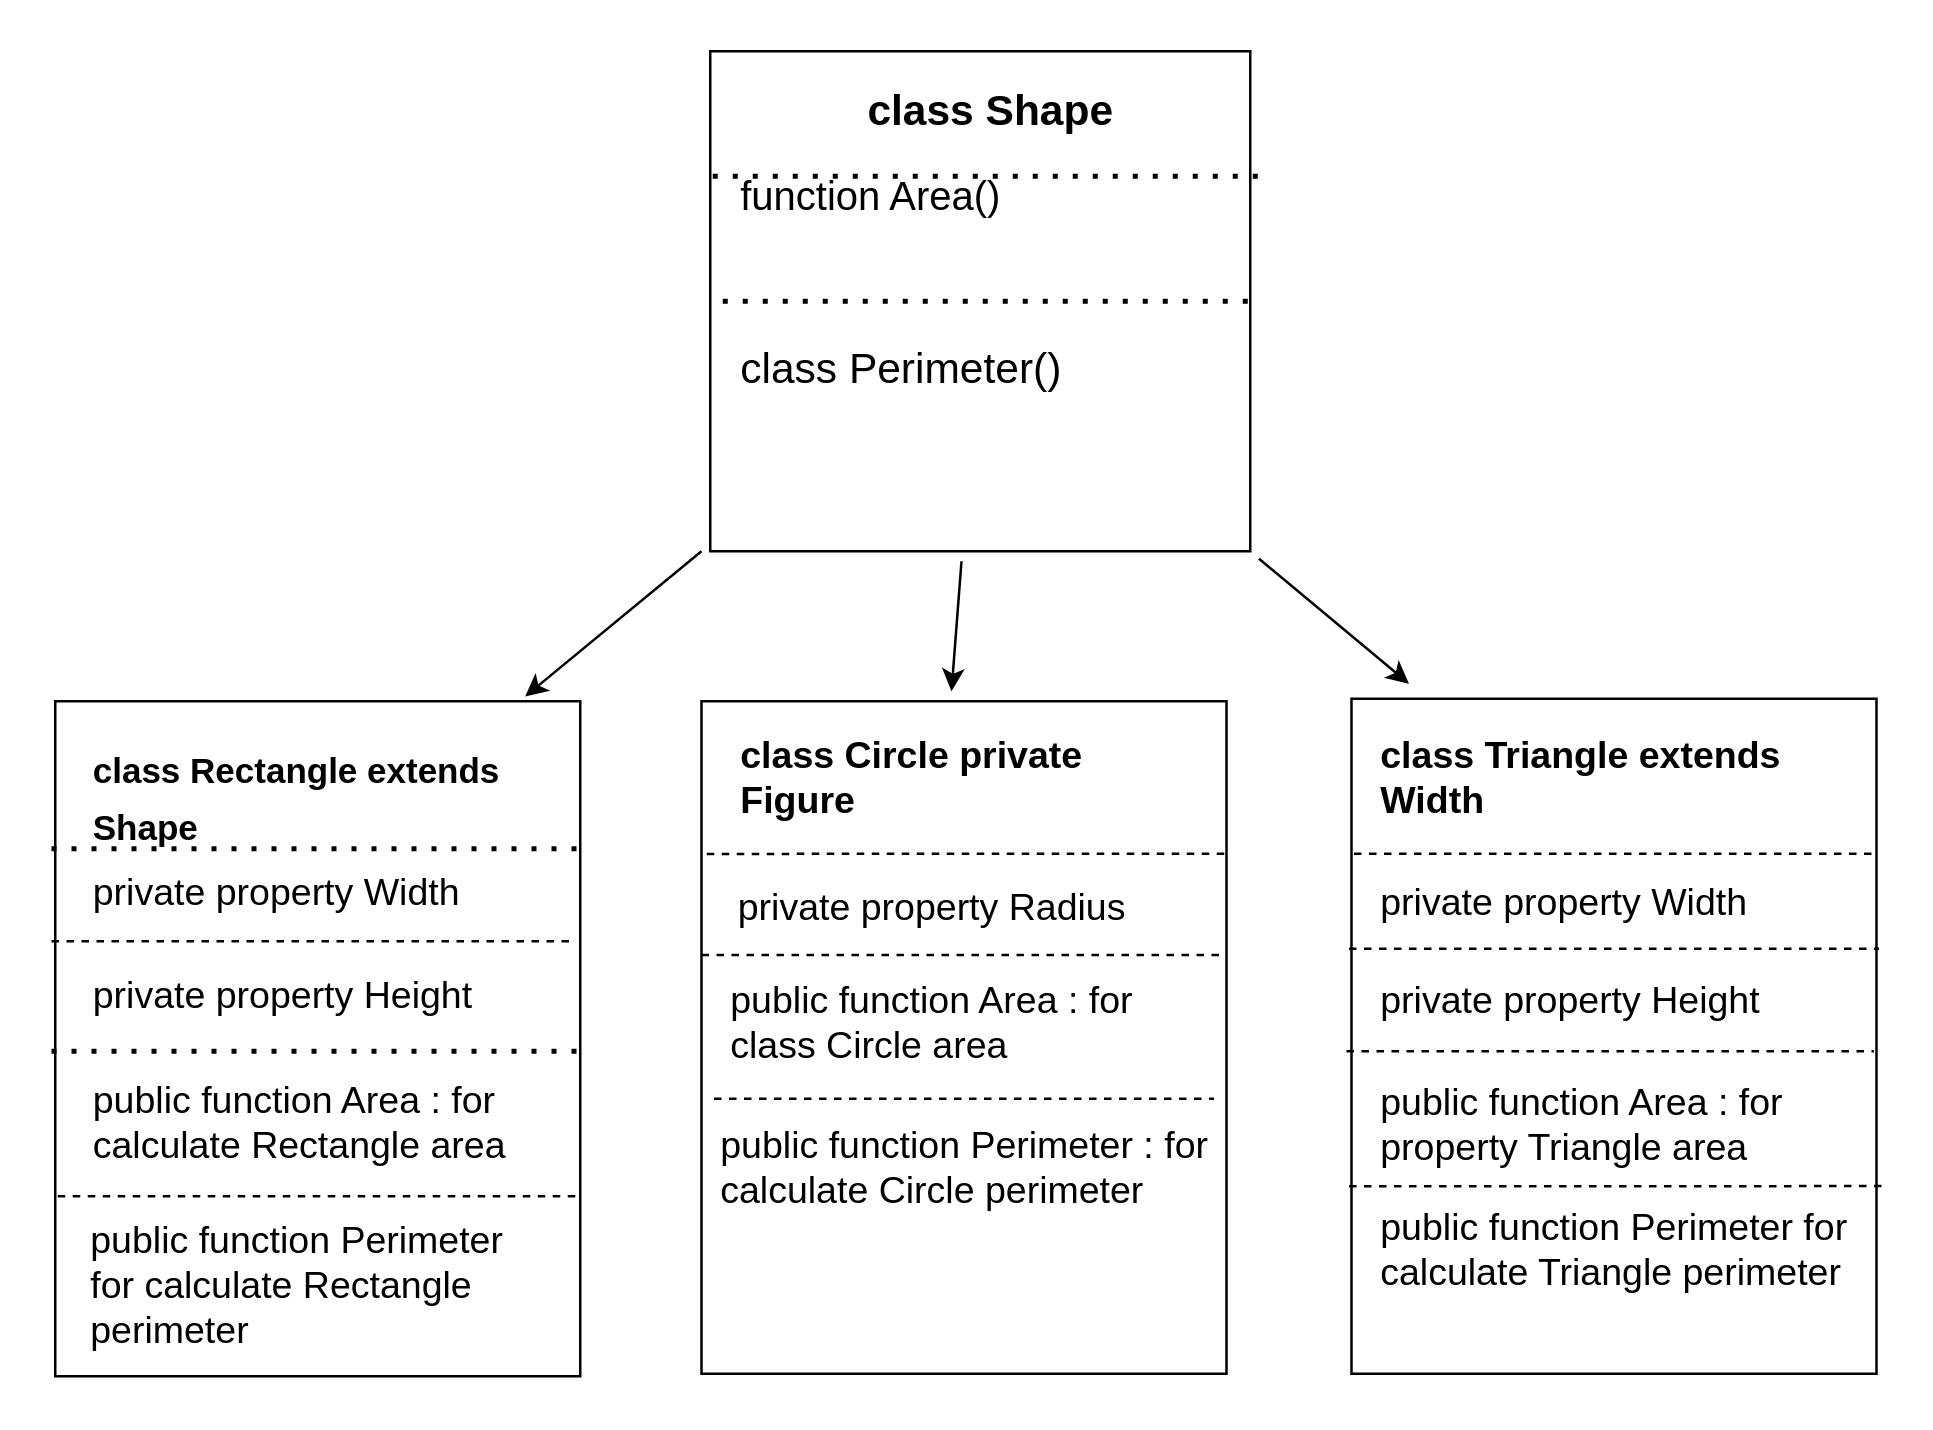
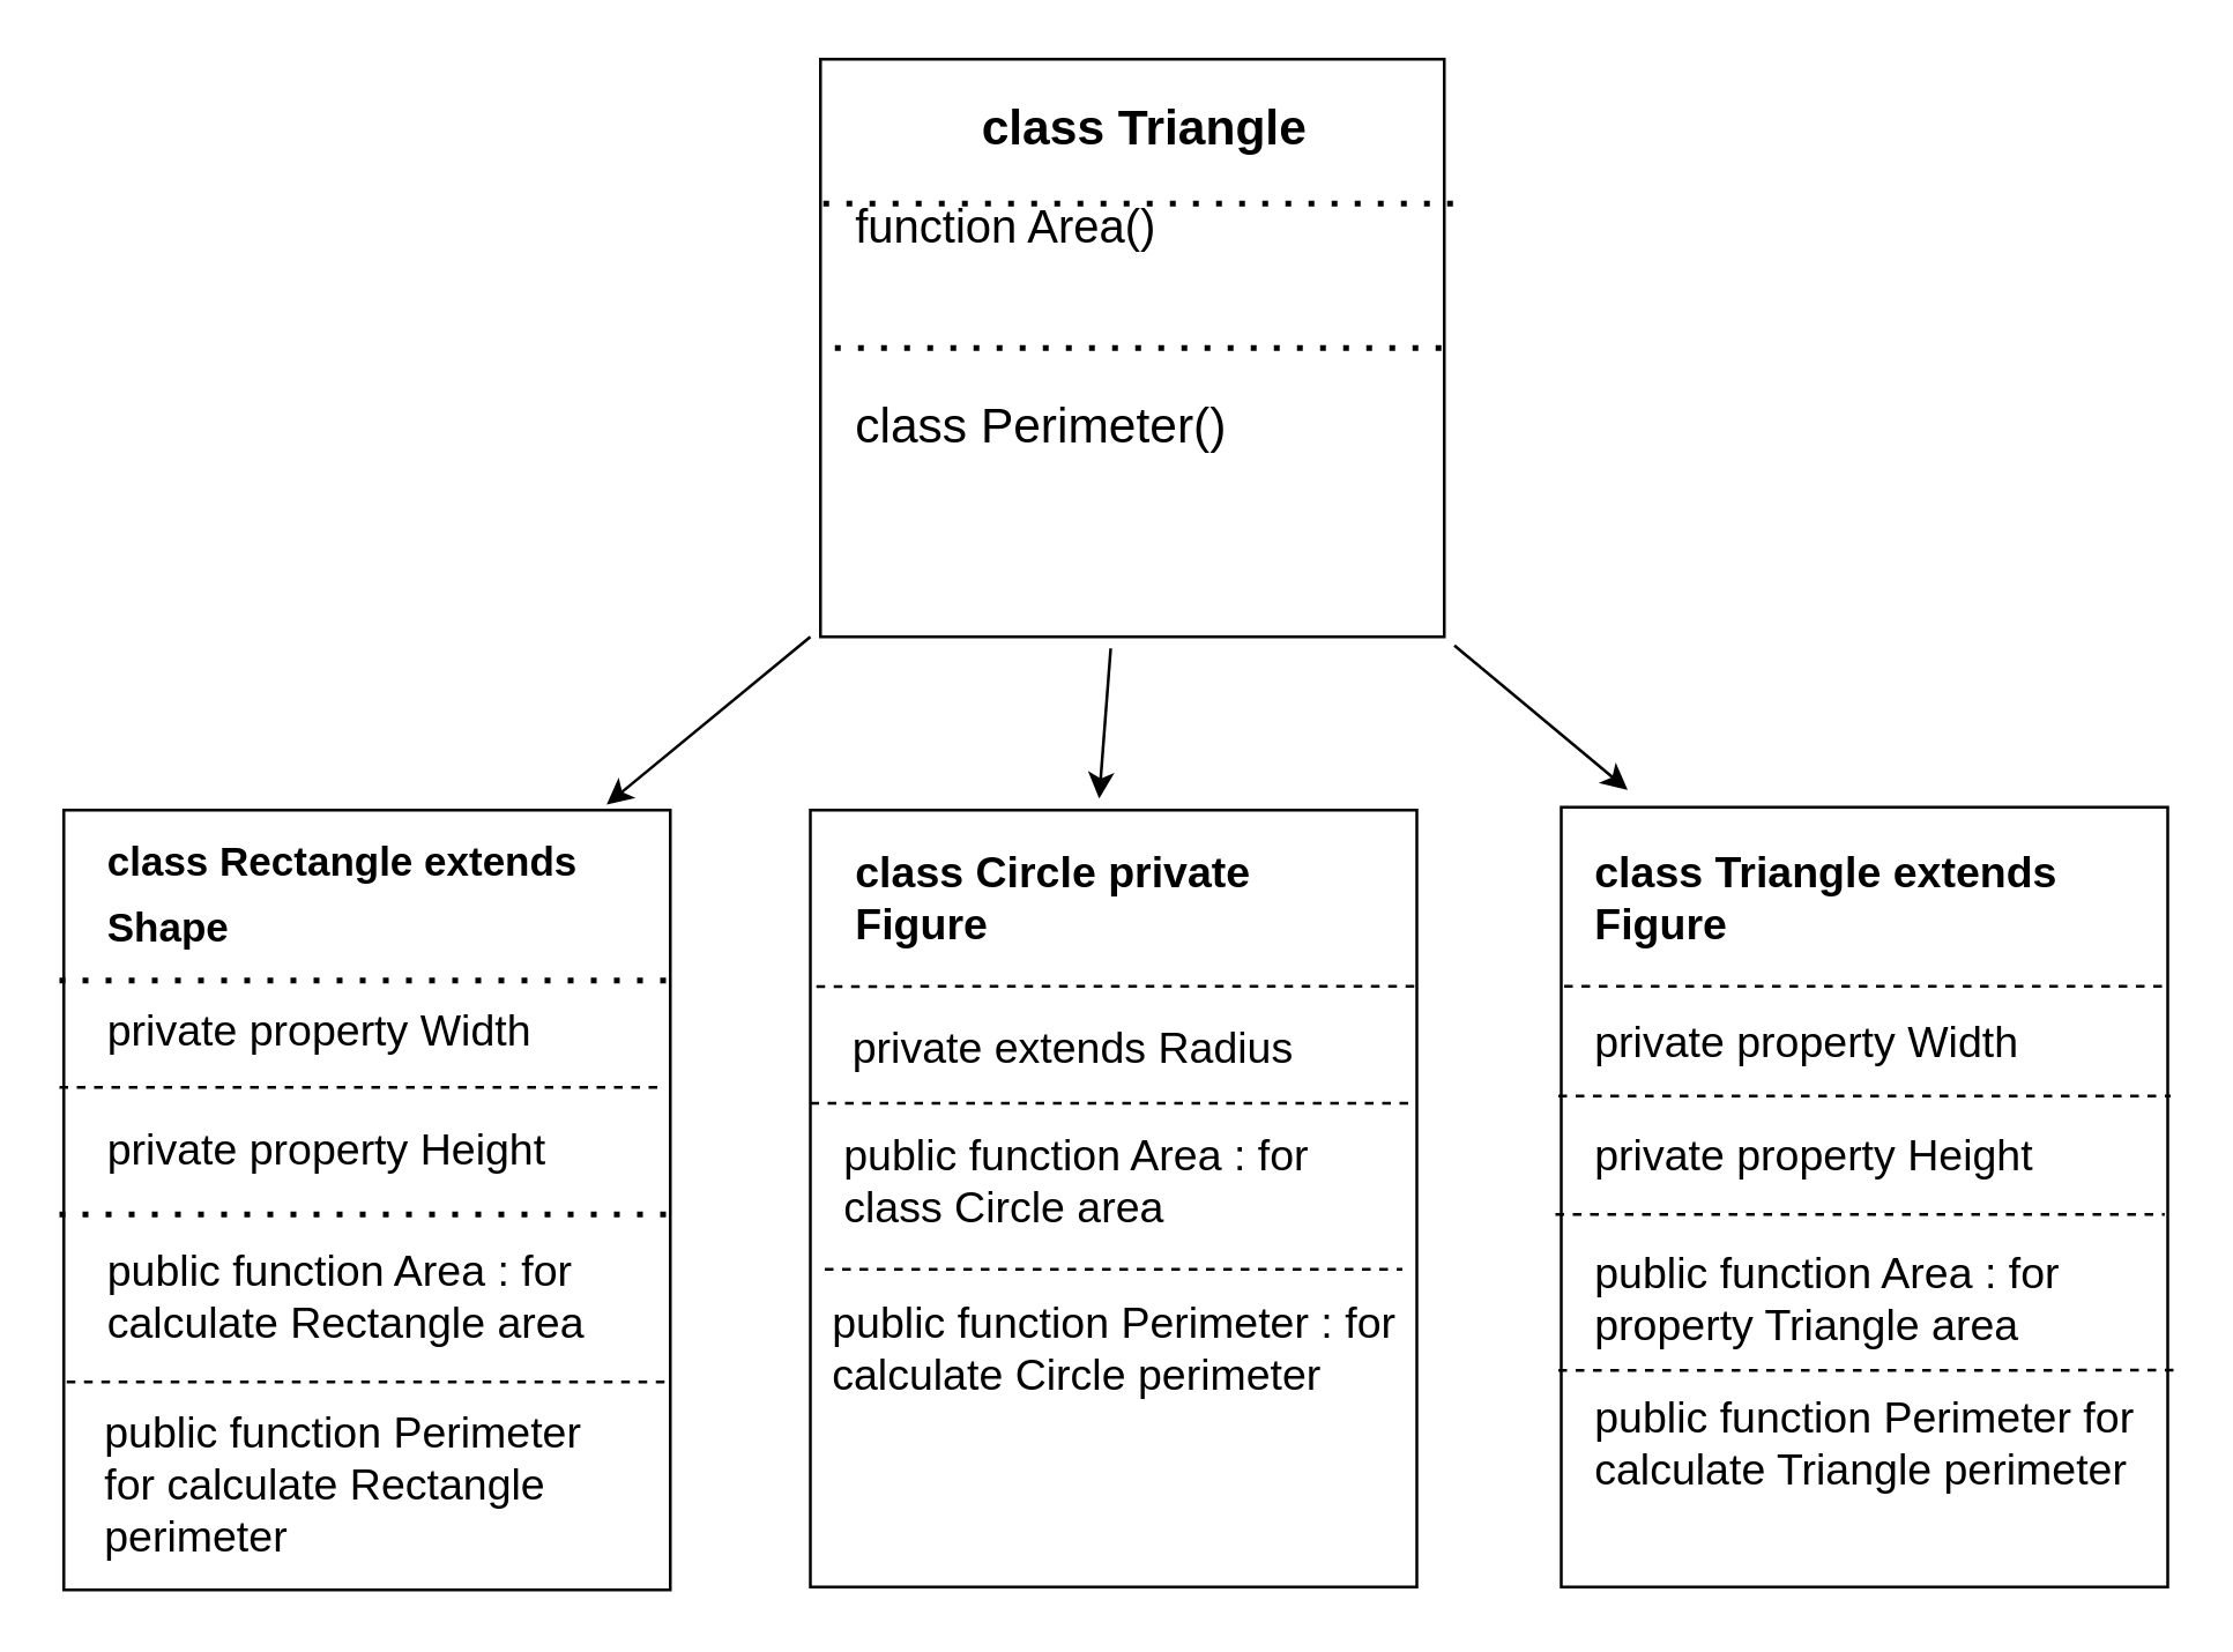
  <mxCell id="0" />
  <mxCell id="1" parent="0" />
  <mxCell id="2" value="" style="rounded=0;whiteSpace=wrap;html=1;" parent="1" vertex="1"><mxGeometry x="283.5" y="20" width="216" height="200" as="geometry" /></mxCell>
- <mxCell id="3" value="&lt;font style=&quot;font-size: 17px&quot;&gt;&lt;b&gt;class Shape&lt;/b&gt;&lt;/font&gt;" style="text;html=1;strokeColor=none;fillColor=none;align=center;verticalAlign=middle;whiteSpace=wrap;rounded=0;" parent="1" vertex="1"><mxGeometry x="298" y="30" width="196" height="30" as="geometry" /></mxCell>
+ <mxCell id="3" value="&lt;font style=&quot;font-size: 17px&quot;&gt;&lt;b&gt;class Triangle&lt;/b&gt;&lt;/font&gt;" style="text;html=1;strokeColor=none;fillColor=none;align=center;verticalAlign=middle;whiteSpace=wrap;rounded=0;" parent="1" vertex="1"><mxGeometry x="298" y="30" width="196" height="30" as="geometry" /></mxCell>
  <mxCell id="4" value="" style="endArrow=none;dashed=1;html=1;dashPattern=1 3;strokeWidth=2;" parent="1" edge="1"><mxGeometry width="50" height="50" relative="1" as="geometry"><mxPoint x="502.5" y="70" as="sourcePoint" /><mxPoint x="282.5" y="70" as="targetPoint" /></mxGeometry></mxCell>
  <mxCell id="5" value="&lt;font style=&quot;font-size: 16px&quot;&gt;function Area()&lt;/font&gt;" style="text;html=1;strokeColor=none;fillColor=none;align=left;verticalAlign=middle;whiteSpace=wrap;rounded=0;" parent="1" vertex="1"><mxGeometry x="294" y="68" width="200" height="20" as="geometry" /></mxCell>
  <mxCell id="6" value="" style="endArrow=none;dashed=1;html=1;dashPattern=1 3;strokeWidth=2;entryX=0;entryY=0.5;entryDx=0;entryDy=0;exitX=1;exitY=0.5;exitDx=0;exitDy=0;" parent="1" edge="1"><mxGeometry width="50" height="50" relative="1" as="geometry"><mxPoint x="498.5" y="120" as="sourcePoint" /><mxPoint x="282.5" y="120" as="targetPoint" /></mxGeometry></mxCell>
  <mxCell id="7" value="&lt;font style=&quot;font-size: 17px&quot;&gt;class Perimeter()&lt;/font&gt;" style="text;html=1;strokeColor=none;fillColor=none;align=left;verticalAlign=middle;whiteSpace=wrap;rounded=0;" parent="1" vertex="1"><mxGeometry x="294" y="138" width="195" height="20" as="geometry" /></mxCell>
  <mxCell id="8" value="" style="rounded=0;html=1;align=left;whiteSpace=wrap;labelBorderColor=none;" parent="1" vertex="1"><mxGeometry x="21.5" y="280" width="210" height="270" as="geometry" /></mxCell>
  <mxCell id="9" value="" style="rounded=0;whiteSpace=wrap;html=1;align=left;" parent="1" vertex="1"><mxGeometry x="280" y="280" width="210" height="269" as="geometry" /></mxCell>
  <mxCell id="10" value="" style="rounded=0;whiteSpace=wrap;html=1;align=left;" parent="1" vertex="1"><mxGeometry x="540" y="279" width="210" height="270" as="geometry" /></mxCell>
- <mxCell id="11" value="&lt;font style=&quot;font-size: 14px&quot;&gt;&lt;b style=&quot;line-height: 160%&quot;&gt;class Rectangle extends Shape&lt;/b&gt;&lt;/font&gt;" style="text;html=1;strokeColor=none;fillColor=none;align=left;verticalAlign=middle;whiteSpace=wrap;rounded=0;" parent="1" vertex="1"><mxGeometry x="35" y="304" width="185" height="30" as="geometry" /></mxCell>
+ <mxCell id="11" value="&lt;font style=&quot;font-size: 14px&quot;&gt;&lt;b style=&quot;line-height: 160%&quot;&gt;class Rectangle extends Shape&lt;/b&gt;&lt;/font&gt;" style="text;html=1;strokeColor=none;fillColor=none;align=left;verticalAlign=middle;whiteSpace=wrap;rounded=0;" parent="1" vertex="1"><mxGeometry x="35" y="294" width="185" height="30" as="geometry" /></mxCell>
  <mxCell id="12" value="" style="endArrow=none;dashed=1;html=1;dashPattern=1 3;strokeWidth=2;entryX=1;entryY=0.5;entryDx=0;entryDy=0;" parent="1" edge="1"><mxGeometry width="50" height="50" relative="1" as="geometry"><mxPoint x="20" y="339" as="sourcePoint" /><mxPoint x="230" y="339" as="targetPoint" /></mxGeometry></mxCell>
  <mxCell id="13" value="&lt;font style=&quot;font-size: 15px&quot;&gt;private property Width&lt;/font&gt;" style="text;html=1;strokeColor=none;fillColor=none;align=left;verticalAlign=middle;whiteSpace=wrap;rounded=0;" parent="1" vertex="1"><mxGeometry x="35" y="346" width="185" height="20" as="geometry" /></mxCell>
  <mxCell id="14" value="&lt;font style=&quot;font-size: 15px&quot;&gt;private property Height&lt;/font&gt;" style="text;html=1;strokeColor=none;fillColor=none;align=left;verticalAlign=middle;whiteSpace=wrap;rounded=0;" parent="1" vertex="1"><mxGeometry x="35" y="387" width="175" height="20" as="geometry" /></mxCell>
  <mxCell id="15" value="" style="endArrow=none;dashed=1;html=1;exitX=0;exitY=0.75;exitDx=0;exitDy=0;" parent="1" edge="1"><mxGeometry width="50" height="50" relative="1" as="geometry"><mxPoint x="20" y="376" as="sourcePoint" /><mxPoint x="230" y="376" as="targetPoint" /></mxGeometry></mxCell>
  <mxCell id="16" value="" style="endArrow=none;dashed=1;html=1;dashPattern=1 3;strokeWidth=2;entryX=1;entryY=0.75;entryDx=0;entryDy=0;exitX=0;exitY=0.75;exitDx=0;exitDy=0;" parent="1" edge="1"><mxGeometry width="50" height="50" relative="1" as="geometry"><mxPoint x="20" y="420" as="sourcePoint" /><mxPoint x="230" y="420" as="targetPoint" /></mxGeometry></mxCell>
  <mxCell id="17" value="&lt;font style=&quot;font-size: 15px&quot;&gt;public function Area : for calculate Rectangle area&lt;/font&gt;" style="text;html=1;strokeColor=none;fillColor=none;align=left;verticalAlign=middle;whiteSpace=wrap;rounded=0;" parent="1" vertex="1"><mxGeometry x="35" y="428" width="175" height="40" as="geometry" /></mxCell>
  <mxCell id="18" value="" style="endArrow=none;dashed=1;html=1;entryX=1;entryY=0.75;entryDx=0;entryDy=0;exitX=0;exitY=0.75;exitDx=0;exitDy=0;" parent="1" edge="1"><mxGeometry width="50" height="50" relative="1" as="geometry"><mxPoint x="22.5" y="478" as="sourcePoint" /><mxPoint x="232.5" y="478" as="targetPoint" /></mxGeometry></mxCell>
  <mxCell id="19" value="&lt;font style=&quot;font-size: 15px&quot;&gt;public function Perimeter for calculate Rectangle perimeter&lt;/font&gt;" style="text;html=1;strokeColor=none;fillColor=none;align=left;verticalAlign=middle;whiteSpace=wrap;rounded=0;fontColor=#000000;" parent="1" vertex="1"><mxGeometry x="34" y="503" width="185" height="20" as="geometry" /></mxCell>
  <mxCell id="20" value="" style="endArrow=classic;html=1;fontColor=#000000;entryX=0.895;entryY=-0.007;entryDx=0;entryDy=0;entryPerimeter=0;" parent="1" target="8" edge="1"><mxGeometry width="50" height="50" relative="1" as="geometry"><mxPoint x="280" y="220" as="sourcePoint" /><mxPoint x="240" y="180" as="targetPoint" /></mxGeometry></mxCell>
  <mxCell id="21" value="" style="endArrow=classic;html=1;fontColor=#000000;" parent="1" edge="1"><mxGeometry width="50" height="50" relative="1" as="geometry"><mxPoint x="384" y="224" as="sourcePoint" /><mxPoint x="380" y="276" as="targetPoint" /></mxGeometry></mxCell>
  <mxCell id="22" value="" style="endArrow=classic;html=1;fontColor=#000000;" parent="1" edge="1"><mxGeometry width="50" height="50" relative="1" as="geometry"><mxPoint x="503" y="223" as="sourcePoint" /><mxPoint x="563" y="273" as="targetPoint" /></mxGeometry></mxCell>
  <mxCell id="23" value="&lt;font style=&quot;font-size: 15px&quot;&gt;&lt;b&gt;class Circle private Figure&lt;/b&gt;&lt;/font&gt;" style="text;html=1;strokeColor=none;fillColor=none;align=left;verticalAlign=middle;whiteSpace=wrap;rounded=0;fontColor=#000000;" parent="1" vertex="1"><mxGeometry x="294" y="290" width="186" height="40" as="geometry" /></mxCell>
- <mxCell id="24" value="&lt;span style=&quot;font-size: 15px&quot;&gt;private property Radius&lt;/span&gt;" style="text;html=1;strokeColor=none;fillColor=none;align=left;verticalAlign=middle;whiteSpace=wrap;rounded=0;fontColor=#000000;" parent="1" vertex="1"><mxGeometry x="293" y="349" width="186" height="26" as="geometry" /></mxCell>
+ <mxCell id="24" value="&lt;span style=&quot;font-size: 15px&quot;&gt;private extends Radius&lt;/span&gt;" style="text;html=1;strokeColor=none;fillColor=none;align=left;verticalAlign=middle;whiteSpace=wrap;rounded=0;fontColor=#000000;" parent="1" vertex="1"><mxGeometry x="293" y="349" width="186" height="26" as="geometry" /></mxCell>
  <mxCell id="25" value="" style="endArrow=none;dashed=1;html=1;fontColor=#000000;exitX=0.01;exitY=0.227;exitDx=0;exitDy=0;exitPerimeter=0;" parent="1" source="9" edge="1"><mxGeometry width="50" height="50" relative="1" as="geometry"><mxPoint x="370" y="350" as="sourcePoint" /><mxPoint x="490" y="341" as="targetPoint" /></mxGeometry></mxCell>
  <mxCell id="26" value="" style="endArrow=none;dashed=1;html=1;fontColor=#000000;exitX=0;exitY=0.5;exitDx=0;exitDy=0;entryX=1;entryY=0.5;entryDx=0;entryDy=0;" parent="1" edge="1"><mxGeometry width="50" height="50" relative="1" as="geometry"><mxPoint x="280" y="381.5" as="sourcePoint" /><mxPoint x="490" y="381.5" as="targetPoint" /></mxGeometry></mxCell>
  <mxCell id="27" value="&lt;span style=&quot;font-size: 15px&quot;&gt;public function Area : for class Circle area&lt;/span&gt;" style="text;html=1;strokeColor=none;fillColor=none;align=left;verticalAlign=middle;whiteSpace=wrap;rounded=0;fontColor=#000000;" parent="1" vertex="1"><mxGeometry x="290" y="388" width="200" height="40" as="geometry" /></mxCell>
  <mxCell id="28" value="&lt;span style=&quot;font-size: 15px&quot;&gt;public function Perimeter : for calculate Circle perimeter&lt;/span&gt;" style="text;html=1;strokeColor=none;fillColor=none;align=left;verticalAlign=middle;whiteSpace=wrap;rounded=0;fontColor=#000000;" parent="1" vertex="1"><mxGeometry x="286" y="446" width="200" height="40" as="geometry" /></mxCell>
  <mxCell id="29" value="" style="endArrow=none;dashed=1;html=1;fontColor=#000000;exitX=0;exitY=0;exitDx=0;exitDy=0;entryX=1;entryY=0;entryDx=0;entryDy=0;" parent="1" edge="1"><mxGeometry width="50" height="50" relative="1" as="geometry"><mxPoint x="285" y="439" as="sourcePoint" /><mxPoint x="485" y="439" as="targetPoint" /></mxGeometry></mxCell>
- <mxCell id="30" value="&lt;font style=&quot;font-size: 15px&quot;&gt;&lt;b&gt;class Triangle extends Width&lt;/b&gt;&lt;/font&gt;" style="text;html=1;strokeColor=none;fillColor=none;align=left;verticalAlign=middle;whiteSpace=wrap;rounded=0;fontColor=#000000;" parent="1" vertex="1"><mxGeometry x="550" y="290" width="190" height="40" as="geometry" /></mxCell>
+ <mxCell id="30" value="&lt;font style=&quot;font-size: 15px&quot;&gt;&lt;b&gt;class Triangle extends Figure&lt;/b&gt;&lt;/font&gt;" style="text;html=1;strokeColor=none;fillColor=none;align=left;verticalAlign=middle;whiteSpace=wrap;rounded=0;fontColor=#000000;" parent="1" vertex="1"><mxGeometry x="550" y="290" width="190" height="40" as="geometry" /></mxCell>
  <mxCell id="31" value="" style="endArrow=none;dashed=1;html=1;fontColor=#000000;" parent="1" edge="1"><mxGeometry width="50" height="50" relative="1" as="geometry"><mxPoint x="541" y="341" as="sourcePoint" /><mxPoint x="751" y="341" as="targetPoint" /></mxGeometry></mxCell>
  <mxCell id="32" value="&lt;font style=&quot;font-size: 15px&quot;&gt;private property Width&amp;nbsp;&lt;/font&gt;" style="text;html=1;strokeColor=none;fillColor=none;align=left;verticalAlign=middle;whiteSpace=wrap;rounded=0;fontColor=#000000;" parent="1" vertex="1"><mxGeometry x="550" y="350" width="190" height="20" as="geometry" /></mxCell>
  <mxCell id="33" value="" style="endArrow=none;dashed=1;html=1;fontColor=#000000;" parent="1" edge="1"><mxGeometry width="50" height="50" relative="1" as="geometry"><mxPoint x="539" y="379" as="sourcePoint" /><mxPoint x="751" y="379" as="targetPoint" /></mxGeometry></mxCell>
  <mxCell id="34" value="&lt;font style=&quot;font-size: 15px&quot;&gt;private property Height&lt;/font&gt;" style="text;html=1;strokeColor=none;fillColor=none;align=left;verticalAlign=middle;whiteSpace=wrap;rounded=0;fontColor=#000000;" parent="1" vertex="1"><mxGeometry x="550" y="389" width="190" height="20" as="geometry" /></mxCell>
  <mxCell id="35" value="" style="endArrow=none;dashed=1;html=1;fontColor=#000000;entryX=0.995;entryY=0.574;entryDx=0;entryDy=0;entryPerimeter=0;" parent="1" edge="1"><mxGeometry width="50" height="50" relative="1" as="geometry"><mxPoint x="538" y="420" as="sourcePoint" /><mxPoint x="748.95" y="419.98" as="targetPoint" /></mxGeometry></mxCell>
  <mxCell id="36" value="&lt;span style=&quot;font-size: 15px&quot;&gt;public function Area : for property Triangle area&lt;/span&gt;" style="text;html=1;strokeColor=none;fillColor=none;align=left;verticalAlign=middle;whiteSpace=wrap;rounded=0;fontColor=#000000;" parent="1" vertex="1"><mxGeometry x="550" y="428" width="190" height="42" as="geometry" /></mxCell>
  <mxCell id="37" value="&lt;span style=&quot;font-size: 15px&quot;&gt;public function Perimeter for calculate Triangle perimeter&lt;/span&gt;" style="text;html=1;strokeColor=none;fillColor=none;align=left;verticalAlign=middle;whiteSpace=wrap;rounded=0;fontColor=#000000;" parent="1" vertex="1"><mxGeometry x="550" y="479" width="190" height="40" as="geometry" /></mxCell>
  <mxCell id="38" value="" style="endArrow=none;dashed=1;html=1;fontColor=#000000;entryX=1.01;entryY=0.722;entryDx=0;entryDy=0;entryPerimeter=0;" parent="1" target="10" edge="1"><mxGeometry width="50" height="50" relative="1" as="geometry"><mxPoint x="539" y="474" as="sourcePoint" /><mxPoint x="660" y="470" as="targetPoint" /></mxGeometry></mxCell>
